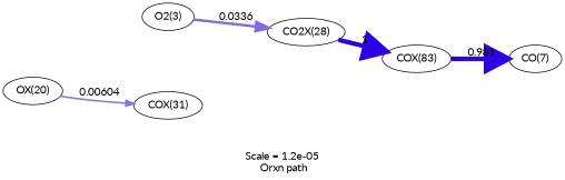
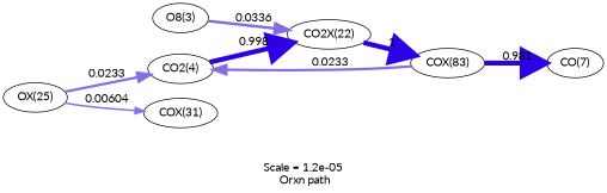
  digraph {
    fontname=Lato
    label="Scale = 1.2e-05\l Orxn path"
    rankdir=LR
    node [fontname=Lato]
    edge [arrowsize=3 color="0.7, 1.5, 0.9" fontname=Lato penwidth=6]
-   n2 [label="CO2X(28)"]
+   n1 [label="CO2(4)"]
+   n2 [label="CO2X(22)"]
    n3 [label="COX(83)"]
    n4 [label="CO(7)"]
-   n5 [label="OX(20)"]
+   n5 [label="OX(25)"]
    n6 [label="COX(31)"]
-   n7 [label="O2(3)"]
+   n7 [label="O8(3)"]
+   n1 -> n2 [label=" 0.998"]
    n2 -> n3 [label=" 1"]
+   n3 -> n1 [arrowsize=1.58 color="0.7, 0.523, 0.9" label=" 0.0233" penwidth=3.16]
    n3 -> n4 [arrowsize=2.99 color="0.7, 1.48, 0.9" label=" 0.981" penwidth=5.99]
+   n5 -> n1 [arrowsize=1.58 color="0.7, 0.523, 0.9" label=" 0.0233" penwidth=3.16]
    n5 -> n6 [arrowsize=1.07 color="0.7, 0.506, 0.9" label=" 0.00604" penwidth=2.14]
    n7 -> n2 [arrowsize=1.72 color="0.7, 0.534, 0.9" label=" 0.0336" penwidth=3.44]
  }
